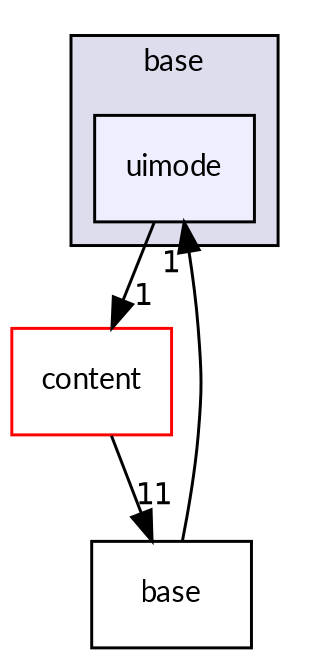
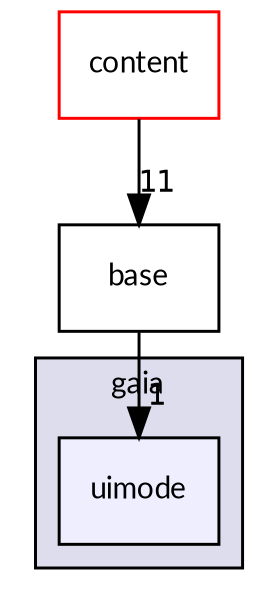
  digraph {
    compound=true
    fontname=Lato
    node [fontname=Lato fontsize=10 shape=box style=filled]
    edge [fontname=Lato headlabel=1 labeldistance=1.5 labelfontname=Helvetica labelfontsize=10]
    n1 [fillcolor="#eeeeff" label=uimode pencolor=black]
    n2 [color=red fillcolor=white label=content]
    n3 [label=base style=""]
    subgraph cluster_1 {
      bgcolor="#ddddee"
      fontsize=10
-     label=base
+     label=gaia
      pencolor=black
      n1
    }
-   n1 -> n2
    n2 -> n3 [headlabel=11]
    n3 -> n1
  }
